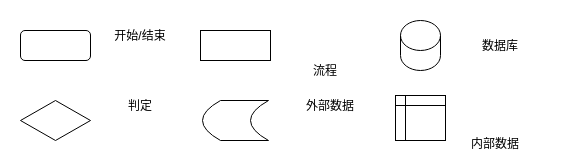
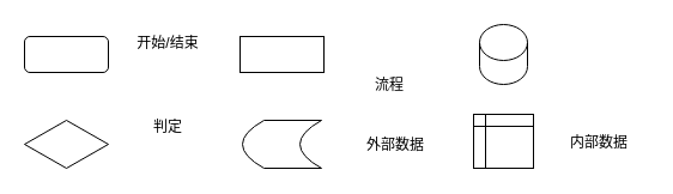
  <mxCell id="0" />
  <mxCell id="1" parent="0" />
  <mxCell id="2" value="" style="rounded=1;" vertex="1" parent="1"><mxGeometry x="20" y="30" width="70" height="30" as="geometry" /></mxCell>
  <mxCell id="3" value="开始/结束" style="text;strokeColor=none;fillColor=none;align=center;verticalAlign=middle;rounded=0;" vertex="1" parent="1"><mxGeometry x="100" y="25" width="80" height="20" as="geometry" /></mxCell>
  <mxCell id="4" value="" style="rounded=0;" vertex="1" parent="1"><mxGeometry x="200" y="30" width="70" height="30" as="geometry" /></mxCell>
  <mxCell id="5" value="流程" style="text;strokeColor=none;fillColor=none;align=center;verticalAlign=middle;rounded=0;" vertex="1" parent="1"><mxGeometry x="285" y="60" width="80" height="20" as="geometry" /></mxCell>
  <mxCell id="6" value="" style="shape=cylinder3;boundedLbl=1;backgroundOutline=1;size=15;" vertex="1" parent="1"><mxGeometry x="400" y="20" width="40" height="50" as="geometry" /></mxCell>
- <mxCell id="7" value="数据库" style="text;strokeColor=none;fillColor=none;align=center;verticalAlign=middle;rounded=0;" vertex="1" parent="1"><mxGeometry x="460" y="35" width="80" height="20" as="geometry" /></mxCell>
  <mxCell id="8" value="" style="rhombus;" vertex="1" parent="1"><mxGeometry x="20" y="100" width="70" height="40" as="geometry" /></mxCell>
  <mxCell id="9" value="判定" style="text;strokeColor=none;fillColor=none;align=center;verticalAlign=middle;rounded=0;" vertex="1" parent="1"><mxGeometry x="100" y="95" width="80" height="20" as="geometry" /></mxCell>
  <mxCell id="10" value="" style="shape=dataStorage;fixedSize=1;size=18;" vertex="1" parent="1"><mxGeometry x="202" y="100" width="66" height="40" as="geometry" /></mxCell>
- <mxCell id="11" value="外部数据" style="text;strokeColor=none;fillColor=none;align=center;verticalAlign=middle;rounded=0;" vertex="1" parent="1"><mxGeometry x="290" y="95" width="80" height="20" as="geometry" /></mxCell>
+ <mxCell id="11" value="外部数据" style="text;strokeColor=none;fillColor=none;align=center;verticalAlign=middle;rounded=0;" vertex="1" parent="1"><mxGeometry x="290" y="110" width="80" height="20" as="geometry" /></mxCell>
  <mxCell id="12" value="" style="shape=internalStorage;backgroundOutline=1;dx=10;dy=10;" vertex="1" parent="1"><mxGeometry x="395" y="95" width="50" height="45" as="geometry" /></mxCell>
- <mxCell id="13" value="内部数据" style="text;strokeColor=none;fillColor=none;align=center;verticalAlign=middle;rounded=0;" vertex="1" parent="1"><mxGeometry x="455" y="132.5" width="80" height="20" as="geometry" /></mxCell>
+ <mxCell id="13" value="内部数据" style="text;strokeColor=none;fillColor=none;align=center;verticalAlign=middle;rounded=0;" vertex="1" parent="1"><mxGeometry x="460" y="107.5" width="80" height="20" as="geometry" /></mxCell>
